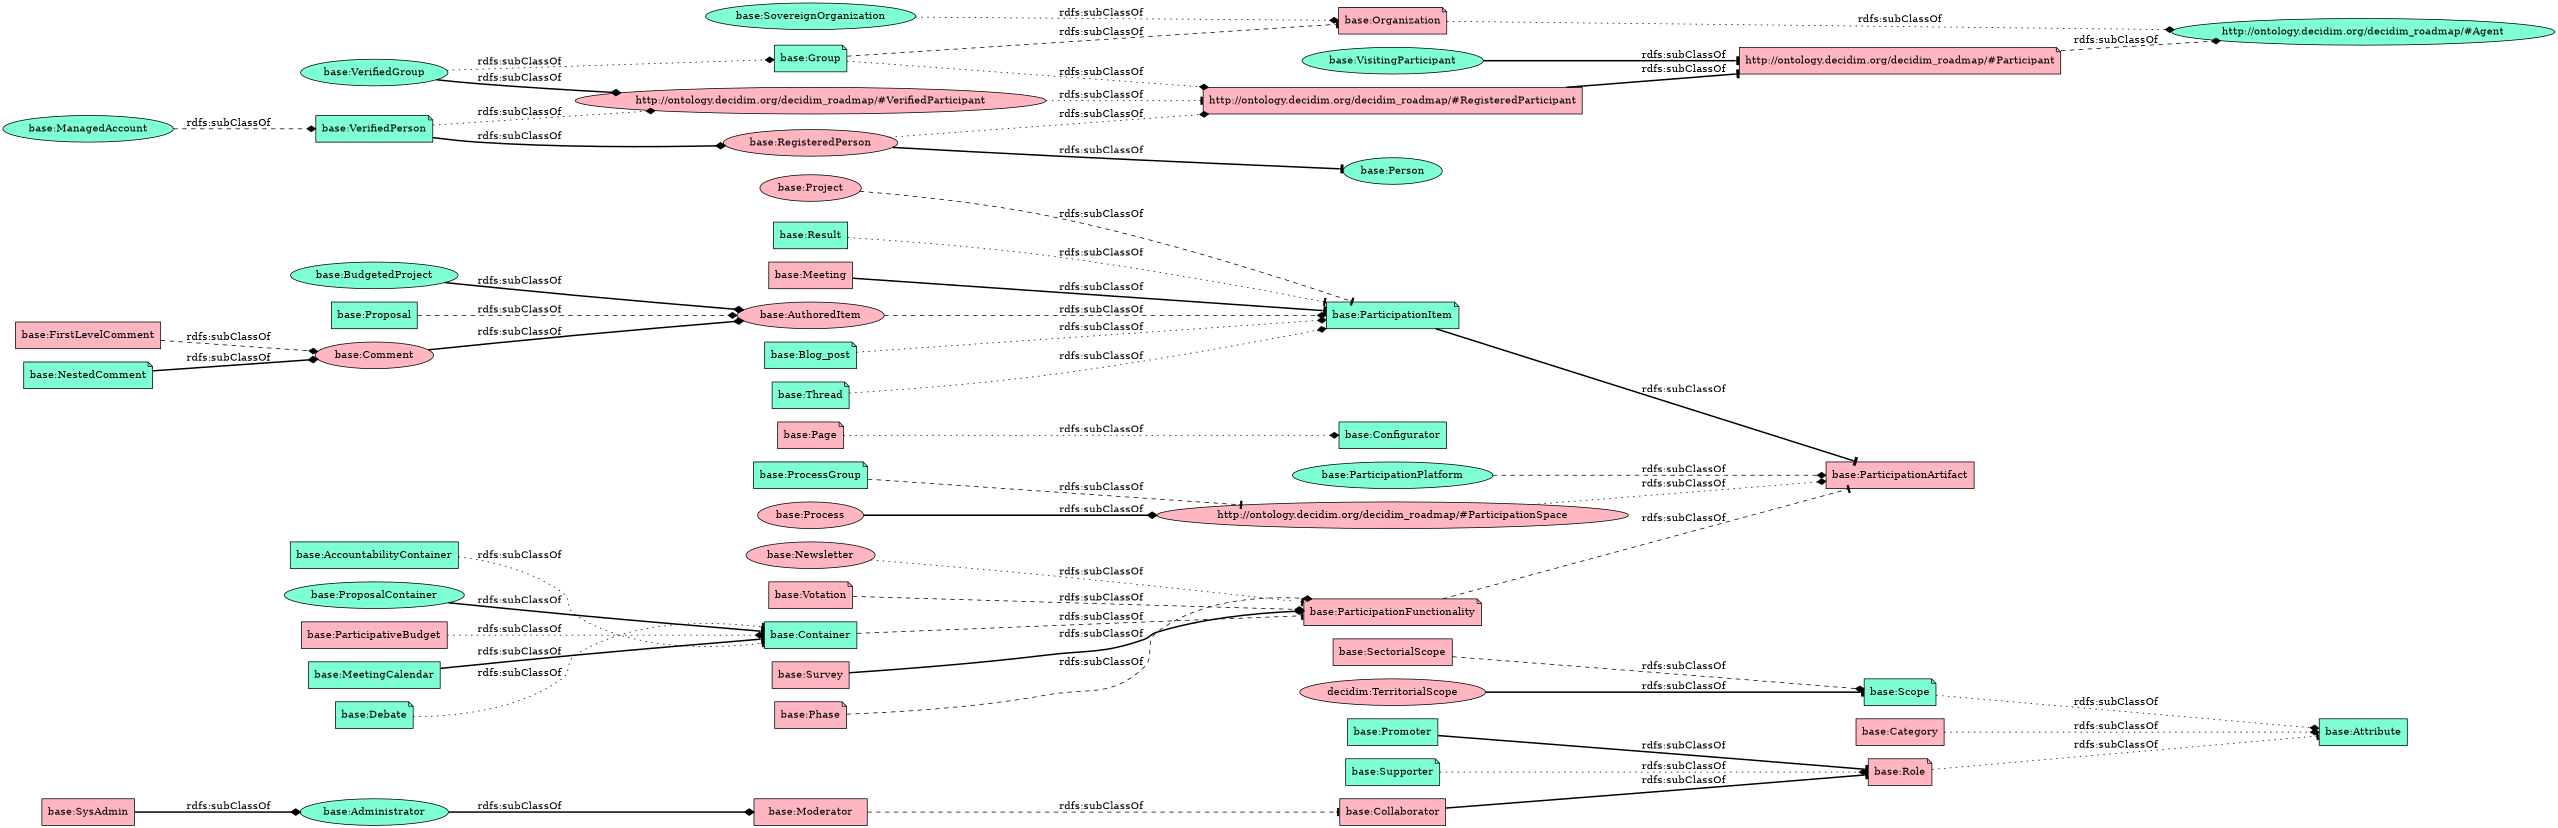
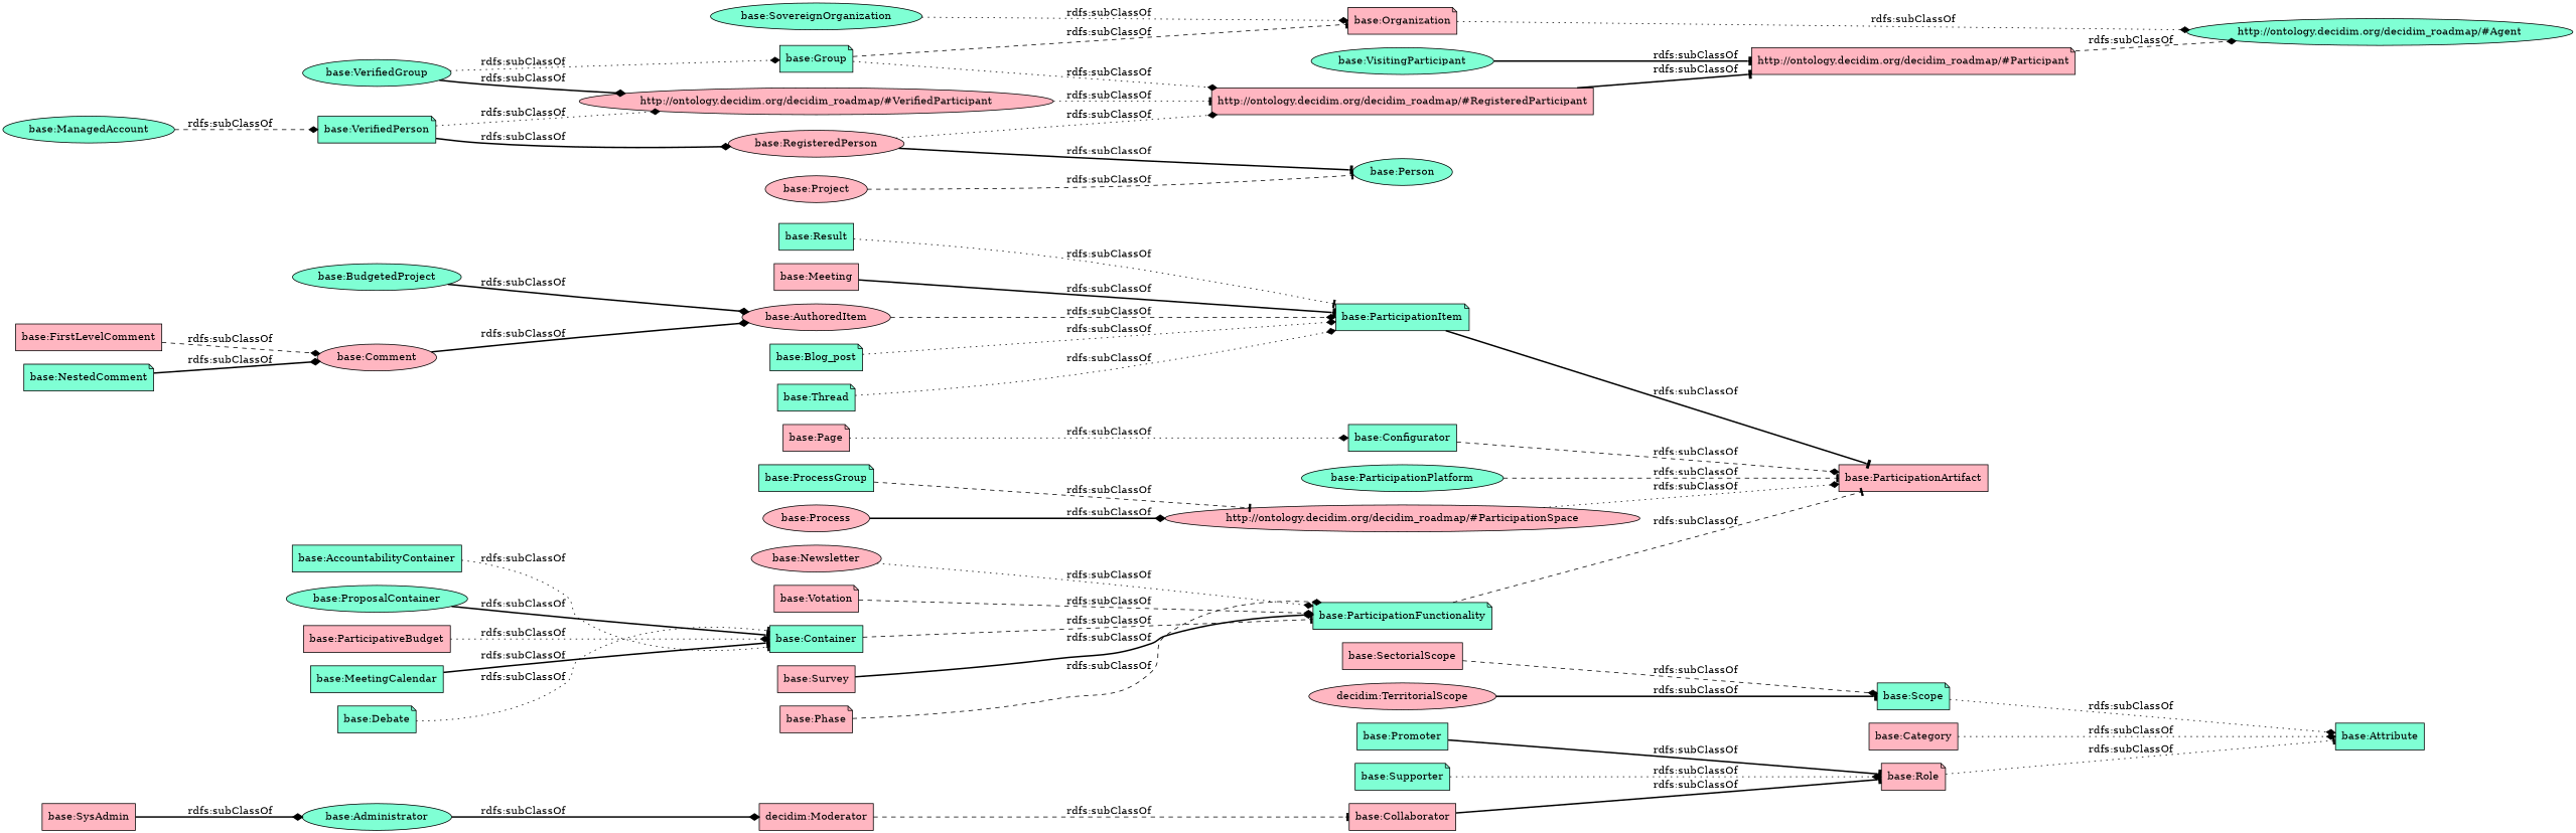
  digraph {
    rankdir=LR
    node [color=black fillcolor=aquamarine shape=box style=filled]
    edge [arrowhead=diamond style=dotted]
-   "base:Moderator" [fillcolor=lightpink]
+   "base:Moderator" [fillcolor=lightpink label="decidim:Moderator"]
    "base:Administrator" [shape=ellipse]
    "base:Collaborator" [fillcolor=lightpink]
    "base:SectorialScope" [fillcolor=lightpink]
    "base:Scope" [shape=note]
    "base:Attribute"
    "base:AccountabilityContainer"
    "base:Container"
-   "base:ParticipationFunctionality" [fillcolor=lightpink shape=note]
+   "base:ParticipationFunctionality" [shape=note]
    "http://ontology.decidim.org/decidim_roadmap/#Participant" [fillcolor=lightpink shape=note]
    "http://ontology.decidim.org/decidim_roadmap/#Agent" [shape=ellipse]
    "base:Blog_post" [shape=note]
    "base:ParticipationItem" [shape=note]
    "base:ParticipationArtifact" [fillcolor=lightpink]
    "base:Thread" [shape=note]
    "base:Promoter"
    "base:Role" [fillcolor=lightpink shape=note]
    "http://ontology.decidim.org/decidim_roadmap/#ParticipationSpace" [fillcolor=lightpink shape=ellipse]
    "base:Category" [fillcolor=lightpink]
    "http://ontology.decidim.org/decidim_roadmap/#VerifiedParticipant" [fillcolor=lightpink shape=ellipse]
    "base:VerifiedGroup" [shape=ellipse]
    "base:Group" [shape=note]
    "http://ontology.decidim.org/decidim_roadmap/#RegisteredParticipant" [fillcolor=lightpink]
    "base:Organization" [fillcolor=lightpink shape=note]
    "base:Debate" [shape=note]
    "base:ProposalContainer" [shape=ellipse]
    "base:FirstLevelComment" [fillcolor=lightpink]
    "base:Comment" [fillcolor=lightpink shape=ellipse]
    "base:AuthoredItem" [fillcolor=lightpink shape=ellipse]
    "base:ParticipationPlatform" [shape=ellipse]
    "base:Page" [fillcolor=lightpink shape=note]
    "base:Configurator"
    "base:ParticipativeBudget" [fillcolor=lightpink]
    "base:VerifiedPerson" [shape=note]
    "base:RegisteredPerson" [fillcolor=lightpink shape=ellipse]
    "base:Person" [shape=ellipse]
    "base:Result"
    n38 [fillcolor=lightpink label="decidim:TerritorialScope" shape=ellipse]
    "base:BudgetedProject" [shape=ellipse]
    "base:VisitingParticipant" [shape=ellipse]
    "base:Survey" [fillcolor=lightpink]
    "base:Phase" [fillcolor=lightpink shape=note]
    "base:NestedComment" [shape=note]
    "base:Meeting" [fillcolor=lightpink]
    "base:Newsletter" [fillcolor=lightpink shape=ellipse]
    "base:Supporter" [shape=note]
    "base:ProcessGroup" [shape=note]
    "base:SovereignOrganization" [shape=ellipse]
    "base:ManagedAccount" [shape=ellipse]
    "base:Process" [fillcolor=lightpink shape=ellipse]
    "base:MeetingCalendar"
    "base:Project" [fillcolor=lightpink shape=ellipse]
    "base:SysAdmin" [fillcolor=lightpink]
-   "base:Proposal"
    "base:Votation" [fillcolor=lightpink shape=note]
    "base:Moderator" -> "base:Collaborator" [arrowhead=tee label="rdfs:subClassOf" style=dashed]
    "base:Administrator" -> "base:Moderator" [label="rdfs:subClassOf" style=bold]
    "base:Collaborator" -> "base:Role" [arrowhead=tee label="rdfs:subClassOf" style=bold]
    "base:SectorialScope" -> "base:Scope" [label="rdfs:subClassOf" style=dashed]
    "base:Scope" -> "base:Attribute" [label="rdfs:subClassOf"]
    "base:AccountabilityContainer" -> "base:Container" [arrowhead=tee label="rdfs:subClassOf"]
    "base:Container" -> "base:ParticipationFunctionality" [arrowhead=tee label="rdfs:subClassOf" style=dashed]
    "base:ParticipationFunctionality" -> "base:ParticipationArtifact" [arrowhead=tee label="rdfs:subClassOf" style=dashed]
    "http://ontology.decidim.org/decidim_roadmap/#Participant" -> "http://ontology.decidim.org/decidim_roadmap/#Agent" [label="rdfs:subClassOf" style=dashed]
    "base:Blog_post" -> "base:ParticipationItem" [label="rdfs:subClassOf"]
    "base:ParticipationItem" -> "base:ParticipationArtifact" [arrowhead=tee label="rdfs:subClassOf" style=bold]
    "base:Thread" -> "base:ParticipationItem" [label="rdfs:subClassOf"]
    "base:Promoter" -> "base:Role" [arrowhead=tee label="rdfs:subClassOf" style=bold]
    "base:Role" -> "base:Attribute" [arrowhead=tee label="rdfs:subClassOf"]
    "http://ontology.decidim.org/decidim_roadmap/#ParticipationSpace" -> "base:ParticipationArtifact" [label="rdfs:subClassOf"]
    "base:Category" -> "base:Attribute" [label="rdfs:subClassOf"]
    "http://ontology.decidim.org/decidim_roadmap/#VerifiedParticipant" -> "http://ontology.decidim.org/decidim_roadmap/#RegisteredParticipant" [arrowhead=tee label="rdfs:subClassOf"]
    "base:VerifiedGroup" -> "http://ontology.decidim.org/decidim_roadmap/#VerifiedParticipant" [label="rdfs:subClassOf" style=bold]
    "base:VerifiedGroup" -> "base:Group" [label="rdfs:subClassOf"]
    "base:Group" -> "http://ontology.decidim.org/decidim_roadmap/#RegisteredParticipant" [label="rdfs:subClassOf"]
    "base:Group" -> "base:Organization" [arrowhead=tee label="rdfs:subClassOf" style=dashed]
    "http://ontology.decidim.org/decidim_roadmap/#RegisteredParticipant" -> "http://ontology.decidim.org/decidim_roadmap/#Participant" [arrowhead=tee label="rdfs:subClassOf" style=bold]
    "base:Organization" -> "http://ontology.decidim.org/decidim_roadmap/#Agent" [label="rdfs:subClassOf"]
    "base:Debate" -> "base:Container" [arrowhead=tee label="rdfs:subClassOf"]
    "base:ProposalContainer" -> "base:Container" [arrowhead=tee label="rdfs:subClassOf" style=bold]
    "base:FirstLevelComment" -> "base:Comment" [label="rdfs:subClassOf" style=dashed]
    "base:Comment" -> "base:AuthoredItem" [label="rdfs:subClassOf" style=bold]
    "base:AuthoredItem" -> "base:ParticipationItem" [label="rdfs:subClassOf" style=dashed]
-   "base:ParticipationPlatform" -> "base:ParticipationArtifact" [label="rdfs:subClassOf" style=dashed]
+   "base:ParticipationPlatform" -> "base:ParticipationArtifact" [arrowhead=tee label="rdfs:subClassOf" style=dashed]
    "base:Page" -> "base:Configurator" [label="rdfs:subClassOf"]
+   "base:Configurator" -> "base:ParticipationArtifact" [label="rdfs:subClassOf" style=dashed]
    "base:ParticipativeBudget" -> "base:Container" [label="rdfs:subClassOf"]
    "base:VerifiedPerson" -> "http://ontology.decidim.org/decidim_roadmap/#VerifiedParticipant" [label="rdfs:subClassOf"]
    "base:VerifiedPerson" -> "base:RegisteredPerson" [label="rdfs:subClassOf" style=bold]
    "base:RegisteredPerson" -> "http://ontology.decidim.org/decidim_roadmap/#RegisteredParticipant" [label="rdfs:subClassOf"]
    "base:RegisteredPerson" -> "base:Person" [arrowhead=tee label="rdfs:subClassOf" style=bold]
    "base:Result" -> "base:ParticipationItem" [arrowhead=tee label="rdfs:subClassOf"]
    n38 -> "base:Scope" [arrowhead=tee label="rdfs:subClassOf" style=bold]
    "base:BudgetedProject" -> "base:AuthoredItem" [label="rdfs:subClassOf" style=bold]
    "base:VisitingParticipant" -> "http://ontology.decidim.org/decidim_roadmap/#Participant" [arrowhead=tee label="rdfs:subClassOf" style=bold]
    "base:Survey" -> "base:ParticipationFunctionality" [label="rdfs:subClassOf" style=bold]
    "base:Phase" -> "base:ParticipationFunctionality" [label="rdfs:subClassOf" style=dashed]
    "base:NestedComment" -> "base:Comment" [label="rdfs:subClassOf" style=bold]
    "base:Meeting" -> "base:ParticipationItem" [arrowhead=tee label="rdfs:subClassOf" style=bold]
-   "base:Newsletter" -> "base:ParticipationFunctionality" [arrowhead=tee label="rdfs:subClassOf"]
+   "base:Newsletter" -> "base:ParticipationFunctionality" [label="rdfs:subClassOf"]
    "base:Supporter" -> "base:Role" [label="rdfs:subClassOf"]
    "base:ProcessGroup" -> "http://ontology.decidim.org/decidim_roadmap/#ParticipationSpace" [arrowhead=tee label="rdfs:subClassOf" style=dashed]
    "base:SovereignOrganization" -> "base:Organization" [label="rdfs:subClassOf"]
    "base:ManagedAccount" -> "base:VerifiedPerson" [label="rdfs:subClassOf" style=dashed]
    "base:Process" -> "http://ontology.decidim.org/decidim_roadmap/#ParticipationSpace" [label="rdfs:subClassOf" style=bold]
    "base:MeetingCalendar" -> "base:Container" [arrowhead=tee label="rdfs:subClassOf" style=bold]
-   "base:Project" -> "base:ParticipationItem" [arrowhead=tee label="rdfs:subClassOf" style=dashed]
+   "base:Project" -> "base:Person" [arrowhead=tee label="rdfs:subClassOf" style=dashed]
    "base:SysAdmin" -> "base:Administrator" [label="rdfs:subClassOf" style=bold]
-   "base:Proposal" -> "base:AuthoredItem" [label="rdfs:subClassOf" style=dashed]
    "base:Votation" -> "base:ParticipationFunctionality" [label="rdfs:subClassOf" style=dashed]
  }
